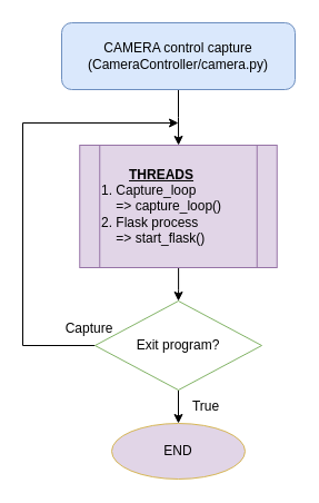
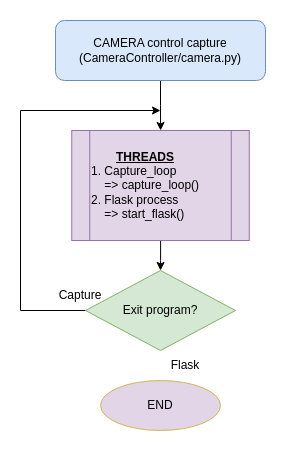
  <mxCell id="0" />
  <mxCell id="1" parent="0" />
  <mxCell id="2" style="edgeStyle=orthogonalEdgeStyle;rounded=0;orthogonalLoop=1;jettySize=auto;html=1;" edge="1" parent="1" source="3" target="5"><mxGeometry relative="1" as="geometry" /></mxCell>
  <mxCell id="3" value="CAMERA control capture&lt;div&gt;(CameraController/camera.py)&lt;/div&gt;" style="rounded=1;whiteSpace=wrap;html=1;fillColor=#dae8fc;strokeColor=#6c8ebf;" vertex="1" parent="1"><mxGeometry x="55" y="20" width="210" height="60" as="geometry" /></mxCell>
  <mxCell id="4" style="edgeStyle=orthogonalEdgeStyle;rounded=0;orthogonalLoop=1;jettySize=auto;html=1;" edge="1" parent="1" source="5" target="8"><mxGeometry relative="1" as="geometry" /></mxCell>
  <mxCell id="5" value="&lt;div style=&quot;text-align: center;&quot;&gt;&lt;b&gt;&lt;u&gt;THREADS&lt;/u&gt;&lt;/b&gt;&lt;/div&gt;1. Capture_loop&lt;div&gt;&amp;nbsp; &amp;nbsp; =&amp;gt; capture_loop()&lt;div&gt;2. Flask process&lt;/div&gt;&lt;div&gt;&amp;nbsp; &amp;nbsp; =&amp;gt; start_flask()&lt;/div&gt;&lt;/div&gt;" style="shape=process;whiteSpace=wrap;html=1;backgroundOutline=1;align=left;fillColor=#e1d5e7;strokeColor=#9673a6;" vertex="1" parent="1"><mxGeometry x="71.25" y="130" width="177.5" height="110" as="geometry" /></mxCell>
- <mxCell id="6" style="edgeStyle=orthogonalEdgeStyle;rounded=0;orthogonalLoop=1;jettySize=auto;html=1;entryX=0.5;entryY=0;entryDx=0;entryDy=0;" edge="1" parent="1" source="8" target="9"><mxGeometry relative="1" as="geometry" /></mxCell>
  <mxCell id="7" style="edgeStyle=orthogonalEdgeStyle;rounded=0;orthogonalLoop=1;jettySize=auto;html=1;" edge="1" parent="1" source="8"><mxGeometry relative="1" as="geometry"><mxPoint x="160" y="110" as="targetPoint" /><Array as="points"><mxPoint x="20" y="310" /><mxPoint x="20" y="110" /></Array></mxGeometry></mxCell>
- <mxCell id="8" value="Exit program?" style="rhombus;whiteSpace=wrap;html=1;fillColor=#ffffff;strokeColor=#82b366;" vertex="1" parent="1"><mxGeometry x="85" y="270" width="150" height="80" as="geometry" /></mxCell>
+ <mxCell id="8" value="Exit program?" style="rhombus;whiteSpace=wrap;html=1;fillColor=#d5e8d4;strokeColor=#82b366;" vertex="1" parent="1"><mxGeometry x="85" y="270" width="150" height="80" as="geometry" /></mxCell>
  <mxCell id="9" value="END" style="ellipse;whiteSpace=wrap;html=1;fillColor=#e1d5e7;strokeColor=#d6b656;" vertex="1" parent="1"><mxGeometry x="100" y="380" width="120" height="50" as="geometry" /></mxCell>
- <mxCell id="10" value="True" style="text;html=1;align=center;verticalAlign=middle;whiteSpace=wrap;rounded=0;" vertex="1" parent="1"><mxGeometry x="155" y="350" width="60" height="30" as="geometry" /></mxCell>
+ <mxCell id="10" value="Flask" style="text;html=1;align=center;verticalAlign=middle;whiteSpace=wrap;rounded=0;" vertex="1" parent="1"><mxGeometry x="155" y="350" width="60" height="30" as="geometry" /></mxCell>
  <mxCell id="11" value="Capture" style="text;html=1;align=center;verticalAlign=middle;whiteSpace=wrap;rounded=0;" vertex="1" parent="1"><mxGeometry x="50" y="280" width="60" height="30" as="geometry" /></mxCell>
